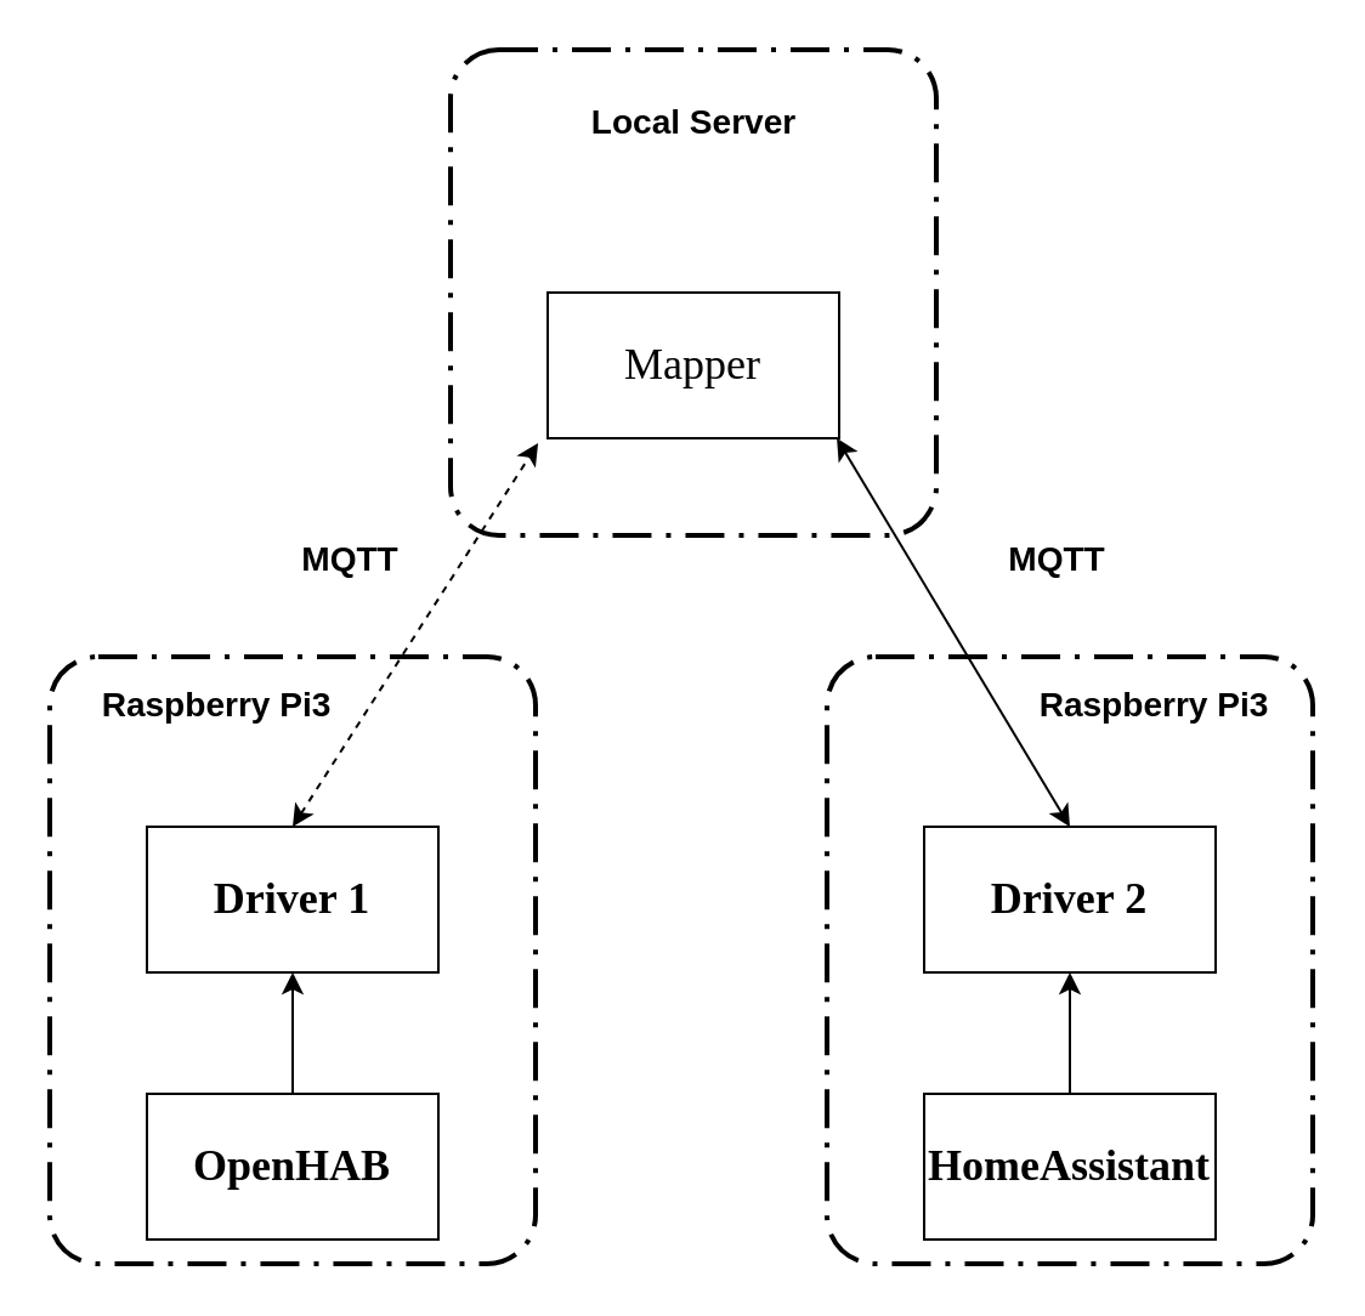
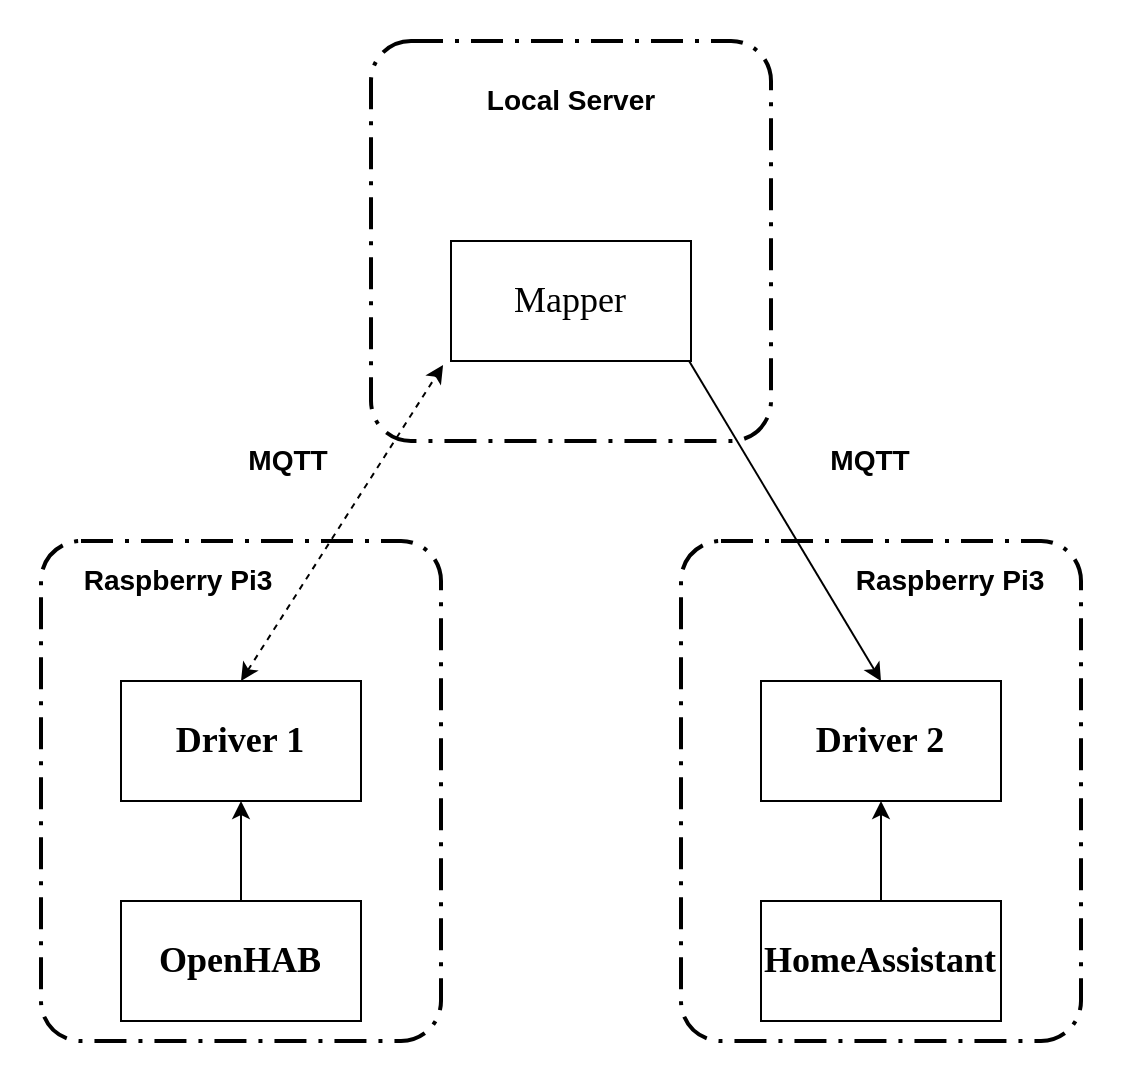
  <mxCell id="0" />
  <mxCell id="1" parent="0" />
  <mxCell id="2" value="&lt;h4 style=&quot;font-size: 18px&quot;&gt;&lt;font style=&quot;font-size: 18px&quot; face=&quot;Times New Roman&quot;&gt;OpenHAB&lt;/font&gt;&lt;/h4&gt;" style="rounded=0;whiteSpace=wrap;html=1;" parent="1" vertex="1"><mxGeometry x="60" y="450" width="120" height="60" as="geometry" /></mxCell>
  <mxCell id="3" value="&lt;h4 style=&quot;font-size: 18px&quot;&gt;&lt;font face=&quot;Times New Roman&quot;&gt;HomeAssistant&lt;/font&gt;&lt;/h4&gt;" style="rounded=0;whiteSpace=wrap;html=1;" parent="1" vertex="1"><mxGeometry x="380" y="450" width="120" height="60" as="geometry" /></mxCell>
  <mxCell id="4" value="&lt;h4 style=&quot;font-size: 18px&quot;&gt;&lt;font style=&quot;font-size: 18px&quot; face=&quot;Times New Roman&quot;&gt;Driver 1&lt;/font&gt;&lt;/h4&gt;" style="rounded=0;whiteSpace=wrap;html=1;" parent="1" vertex="1"><mxGeometry x="60" y="340" width="120" height="60" as="geometry" /></mxCell>
  <mxCell id="5" value="&lt;h4 style=&quot;font-size: 18px&quot;&gt;&lt;font style=&quot;font-size: 18px&quot; face=&quot;Times New Roman&quot;&gt;Driver 2&lt;br&gt;&lt;/font&gt;&lt;/h4&gt;" style="rounded=0;whiteSpace=wrap;html=1;" parent="1" vertex="1"><mxGeometry x="380" y="340" width="120" height="60" as="geometry" /></mxCell>
  <mxCell id="6" value="" style="endArrow=classic;html=1;entryX=0.5;entryY=1;entryDx=0;entryDy=0;exitX=0.5;exitY=0;exitDx=0;exitDy=0;" parent="1" source="2" target="4" edge="1"><mxGeometry width="50" height="50" relative="1" as="geometry"><mxPoint x="100" y="460" as="sourcePoint" /><mxPoint x="150" y="410" as="targetPoint" /></mxGeometry></mxCell>
  <mxCell id="7" value="" style="endArrow=classic;html=1;entryX=0.5;entryY=1;entryDx=0;entryDy=0;" parent="1" target="5" edge="1"><mxGeometry width="50" height="50" relative="1" as="geometry"><mxPoint x="440" y="450" as="sourcePoint" /><mxPoint x="490" y="410" as="targetPoint" /></mxGeometry></mxCell>
  <mxCell id="8" value="&lt;font style=&quot;font-size: 18px&quot; face=&quot;Times New Roman&quot;&gt;Mapper&lt;/font&gt;" style="rounded=0;whiteSpace=wrap;html=1;" parent="1" vertex="1"><mxGeometry x="225" y="120" width="120" height="60" as="geometry" /></mxCell>
  <mxCell id="9" value="" style="endArrow=classic;html=1;entryX=-0.033;entryY=1.033;entryDx=0;entryDy=0;entryPerimeter=0;exitX=0.5;exitY=0;exitDx=0;exitDy=0;startArrow=classic;startFill=1;dashed=1;" parent="1" source="4" target="8" edge="1"><mxGeometry width="50" height="50" relative="1" as="geometry"><mxPoint x="70" y="330" as="sourcePoint" /><mxPoint x="120" y="280" as="targetPoint" /></mxGeometry></mxCell>
- <mxCell id="10" value="" style="endArrow=classic;html=1;entryX=0.992;entryY=1;entryDx=0;entryDy=0;entryPerimeter=0;exitX=0.5;exitY=0;exitDx=0;exitDy=0;startArrow=classic;startFill=1;" parent="1" source="5" target="8" edge="1"><mxGeometry width="50" height="50" relative="1" as="geometry"><mxPoint x="430" y="280" as="sourcePoint" /><mxPoint x="480" y="230" as="targetPoint" /></mxGeometry></mxCell>
+ <mxCell id="10" value="" style="endArrow=none;html=1;entryX=0.992;entryY=1;entryDx=0;entryDy=0;entryPerimeter=0;exitX=0.5;exitY=0;exitDx=0;exitDy=0;startArrow=classic;startFill=1;" parent="1" source="5" target="8" edge="1"><mxGeometry width="50" height="50" relative="1" as="geometry"><mxPoint x="430" y="280" as="sourcePoint" /><mxPoint x="480" y="230" as="targetPoint" /></mxGeometry></mxCell>
  <mxCell id="11" value="" style="rounded=1;arcSize=10;dashed=1;strokeColor=#000000;fillColor=none;gradientColor=none;dashPattern=8 3 1 3;strokeWidth=2;shadow=0;" vertex="1" parent="1"><mxGeometry x="340" y="270" width="200" height="250" as="geometry" /></mxCell>
  <mxCell id="12" value="" style="rounded=1;arcSize=10;dashed=1;strokeColor=#000000;fillColor=none;gradientColor=none;dashPattern=8 3 1 3;strokeWidth=2;shadow=0;" vertex="1" parent="1"><mxGeometry x="20" y="270" width="200" height="250" as="geometry" /></mxCell>
  <mxCell id="13" value="&lt;h3&gt;Raspberry Pi3&lt;/h3&gt;" style="text;html=1;strokeColor=none;fillColor=none;align=center;verticalAlign=middle;whiteSpace=wrap;rounded=0;shadow=0;" vertex="1" parent="1"><mxGeometry x="34" y="280" width="110" height="20" as="geometry" /></mxCell>
  <mxCell id="14" value="&lt;h3&gt;Raspberry Pi3&lt;/h3&gt;" style="text;html=1;strokeColor=none;fillColor=none;align=center;verticalAlign=middle;whiteSpace=wrap;rounded=0;shadow=0;" vertex="1" parent="1"><mxGeometry x="420" y="280" width="110" height="20" as="geometry" /></mxCell>
  <mxCell id="15" value="" style="rounded=1;arcSize=10;dashed=1;strokeColor=#000000;fillColor=none;gradientColor=none;dashPattern=8 3 1 3;strokeWidth=2;shadow=0;" vertex="1" parent="1"><mxGeometry x="185" y="20" width="200" height="200" as="geometry" /></mxCell>
  <mxCell id="16" value="&lt;h3&gt;Local Server&lt;/h3&gt;" style="text;html=1;strokeColor=none;fillColor=none;align=center;verticalAlign=middle;whiteSpace=wrap;rounded=0;shadow=0;" vertex="1" parent="1"><mxGeometry x="237.5" y="40" width="95" height="20" as="geometry" /></mxCell>
  <mxCell id="17" value="&lt;h3&gt;MQTT&lt;/h3&gt;" style="text;html=1;strokeColor=none;fillColor=none;align=center;verticalAlign=middle;whiteSpace=wrap;rounded=0;shadow=0;" vertex="1" parent="1"><mxGeometry x="415" y="220" width="40" height="20" as="geometry" /></mxCell>
  <mxCell id="18" value="&lt;h3&gt;MQTT&lt;/h3&gt;" style="text;html=1;strokeColor=none;fillColor=none;align=center;verticalAlign=middle;whiteSpace=wrap;rounded=0;shadow=0;" vertex="1" parent="1"><mxGeometry x="124" y="220" width="40" height="20" as="geometry" /></mxCell>
